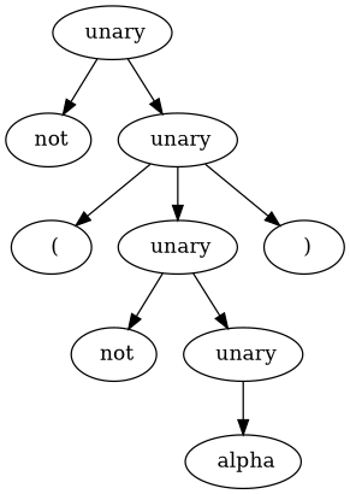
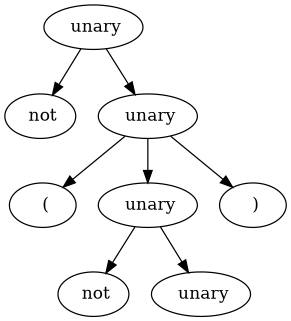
  digraph {
    n1 [label=" unary"]
    n2 [label=" not"]
    n3 [label=" unary"]
    n4 [label=" ("]
    n5 [label=" unary"]
    n6 [label=" )"]
    n7 [label=" not"]
    n8 [label=" unary"]
-   n9 [label=" alpha"]
    n1 -> n2
    n1 -> n3
    n3 -> n4
    n3 -> n5
    n3 -> n6
    n5 -> n7
    n5 -> n8
-   n8 -> n9
  }
